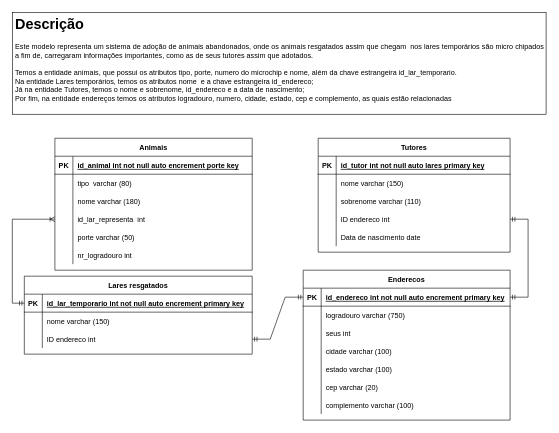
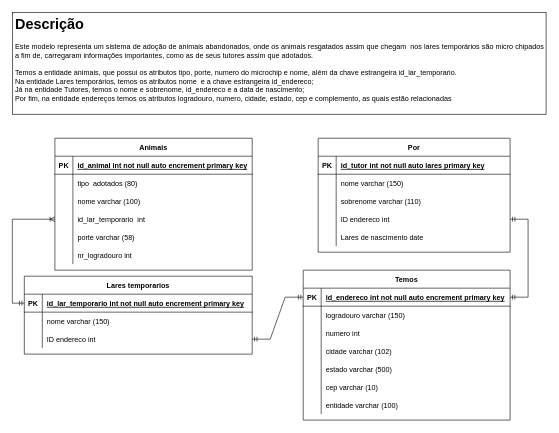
  <mxCell id="0" />
  <mxCell id="1" parent="0" />
  <mxCell id="2" value="Animais" style="shape=table;startSize=30;container=1;collapsible=1;childLayout=tableLayout;fixedRows=1;rowLines=0;fontStyle=1;align=center;resizeLast=1;" vertex="1" parent="1"><mxGeometry x="91" y="230" width="329" height="220" as="geometry" /></mxCell>
  <mxCell id="3" value="" style="shape=tableRow;horizontal=0;startSize=0;swimlaneHead=0;swimlaneBody=0;fillColor=none;collapsible=0;dropTarget=0;points=[[0,0.5],[1,0.5]];portConstraint=eastwest;top=0;left=0;right=0;bottom=1;" vertex="1" parent="2"><mxGeometry y="30" width="329" height="30" as="geometry" /></mxCell>
  <mxCell id="4" value="PK" style="shape=partialRectangle;connectable=0;fillColor=none;top=0;left=0;bottom=0;right=0;fontStyle=1;overflow=hidden;" vertex="1" parent="3"><mxGeometry width="30" height="30" as="geometry"><mxRectangle width="30" height="30" as="alternateBounds" /></mxGeometry></mxCell>
- <mxCell id="5" value="id_animal int not null auto encrement porte key" style="shape=partialRectangle;connectable=0;fillColor=none;top=0;left=0;bottom=0;right=0;align=left;spacingLeft=6;fontStyle=5;overflow=hidden;" vertex="1" parent="3"><mxGeometry x="30" width="299" height="30" as="geometry"><mxRectangle width="299" height="30" as="alternateBounds" /></mxGeometry></mxCell>
+ <mxCell id="5" value="id_animal int not null auto encrement primary key" style="shape=partialRectangle;connectable=0;fillColor=none;top=0;left=0;bottom=0;right=0;align=left;spacingLeft=6;fontStyle=5;overflow=hidden;" vertex="1" parent="3"><mxGeometry x="30" width="299" height="30" as="geometry"><mxRectangle width="299" height="30" as="alternateBounds" /></mxGeometry></mxCell>
  <mxCell id="6" value="" style="shape=tableRow;horizontal=0;startSize=0;swimlaneHead=0;swimlaneBody=0;fillColor=none;collapsible=0;dropTarget=0;points=[[0,0.5],[1,0.5]];portConstraint=eastwest;top=0;left=0;right=0;bottom=0;" vertex="1" parent="2"><mxGeometry y="60" width="329" height="30" as="geometry" /></mxCell>
  <mxCell id="7" value="" style="shape=partialRectangle;connectable=0;fillColor=none;top=0;left=0;bottom=0;right=0;editable=1;overflow=hidden;" vertex="1" parent="6"><mxGeometry width="30" height="30" as="geometry"><mxRectangle width="30" height="30" as="alternateBounds" /></mxGeometry></mxCell>
- <mxCell id="8" value="tipo  varchar (80)" style="shape=partialRectangle;connectable=0;fillColor=none;top=0;left=0;bottom=0;right=0;align=left;spacingLeft=6;overflow=hidden;" vertex="1" parent="6"><mxGeometry x="30" width="299" height="30" as="geometry"><mxRectangle width="299" height="30" as="alternateBounds" /></mxGeometry></mxCell>
+ <mxCell id="8" value="tipo  adotados (80)" style="shape=partialRectangle;connectable=0;fillColor=none;top=0;left=0;bottom=0;right=0;align=left;spacingLeft=6;overflow=hidden;" vertex="1" parent="6"><mxGeometry x="30" width="299" height="30" as="geometry"><mxRectangle width="299" height="30" as="alternateBounds" /></mxGeometry></mxCell>
  <mxCell id="9" value="" style="shape=tableRow;horizontal=0;startSize=0;swimlaneHead=0;swimlaneBody=0;fillColor=none;collapsible=0;dropTarget=0;points=[[0,0.5],[1,0.5]];portConstraint=eastwest;top=0;left=0;right=0;bottom=0;strokeColor=default;" vertex="1" parent="2"><mxGeometry y="90" width="329" height="30" as="geometry" /></mxCell>
  <mxCell id="10" value="" style="shape=partialRectangle;connectable=0;fillColor=none;top=0;left=0;bottom=0;right=0;editable=1;overflow=hidden;strokeColor=default;" vertex="1" parent="9"><mxGeometry width="30" height="30" as="geometry"><mxRectangle width="30" height="30" as="alternateBounds" /></mxGeometry></mxCell>
- <mxCell id="11" value="nome varchar (180)" style="shape=partialRectangle;connectable=0;fillColor=none;top=0;left=0;bottom=0;right=0;align=left;spacingLeft=6;overflow=hidden;strokeColor=default;" vertex="1" parent="9"><mxGeometry x="30" width="299" height="30" as="geometry"><mxRectangle width="299" height="30" as="alternateBounds" /></mxGeometry></mxCell>
+ <mxCell id="11" value="nome varchar (100)" style="shape=partialRectangle;connectable=0;fillColor=none;top=0;left=0;bottom=0;right=0;align=left;spacingLeft=6;overflow=hidden;strokeColor=default;" vertex="1" parent="9"><mxGeometry x="30" width="299" height="30" as="geometry"><mxRectangle width="299" height="30" as="alternateBounds" /></mxGeometry></mxCell>
  <mxCell id="12" value="" style="shape=tableRow;horizontal=0;startSize=0;swimlaneHead=0;swimlaneBody=0;fillColor=none;collapsible=0;dropTarget=0;points=[[0,0.5],[1,0.5]];portConstraint=eastwest;top=0;left=0;right=0;bottom=0;" vertex="1" parent="2"><mxGeometry y="120" width="329" height="30" as="geometry" /></mxCell>
  <mxCell id="13" value="" style="shape=partialRectangle;connectable=0;fillColor=none;top=0;left=0;bottom=0;right=0;editable=1;overflow=hidden;" vertex="1" parent="12"><mxGeometry width="30" height="30" as="geometry"><mxRectangle width="30" height="30" as="alternateBounds" /></mxGeometry></mxCell>
- <mxCell id="14" value="id_lar_representa  int" style="shape=partialRectangle;connectable=0;fillColor=none;top=0;left=0;bottom=0;right=0;align=left;spacingLeft=6;overflow=hidden;" vertex="1" parent="12"><mxGeometry x="30" width="299" height="30" as="geometry"><mxRectangle width="299" height="30" as="alternateBounds" /></mxGeometry></mxCell>
+ <mxCell id="14" value="id_lar_temporario  int" style="shape=partialRectangle;connectable=0;fillColor=none;top=0;left=0;bottom=0;right=0;align=left;spacingLeft=6;overflow=hidden;" vertex="1" parent="12"><mxGeometry x="30" width="299" height="30" as="geometry"><mxRectangle width="299" height="30" as="alternateBounds" /></mxGeometry></mxCell>
  <mxCell id="15" value="" style="shape=tableRow;horizontal=0;startSize=0;swimlaneHead=0;swimlaneBody=0;fillColor=none;collapsible=0;dropTarget=0;points=[[0,0.5],[1,0.5]];portConstraint=eastwest;top=0;left=0;right=0;bottom=0;" vertex="1" parent="2"><mxGeometry y="150" width="329" height="30" as="geometry" /></mxCell>
  <mxCell id="16" value="" style="shape=partialRectangle;connectable=0;fillColor=none;top=0;left=0;bottom=0;right=0;editable=1;overflow=hidden;" vertex="1" parent="15"><mxGeometry width="30" height="30" as="geometry"><mxRectangle width="30" height="30" as="alternateBounds" /></mxGeometry></mxCell>
- <mxCell id="17" value="porte varchar (50)" style="shape=partialRectangle;connectable=0;fillColor=none;top=0;left=0;bottom=0;right=0;align=left;spacingLeft=6;overflow=hidden;" vertex="1" parent="15"><mxGeometry x="30" width="299" height="30" as="geometry"><mxRectangle width="299" height="30" as="alternateBounds" /></mxGeometry></mxCell>
+ <mxCell id="17" value="porte varchar (58)" style="shape=partialRectangle;connectable=0;fillColor=none;top=0;left=0;bottom=0;right=0;align=left;spacingLeft=6;overflow=hidden;" vertex="1" parent="15"><mxGeometry x="30" width="299" height="30" as="geometry"><mxRectangle width="299" height="30" as="alternateBounds" /></mxGeometry></mxCell>
  <mxCell id="18" value="" style="shape=tableRow;horizontal=0;startSize=0;swimlaneHead=0;swimlaneBody=0;fillColor=none;collapsible=0;dropTarget=0;points=[[0,0.5],[1,0.5]];portConstraint=eastwest;top=0;left=0;right=0;bottom=0;" vertex="1" parent="2"><mxGeometry y="180" width="329" height="30" as="geometry" /></mxCell>
  <mxCell id="19" value="" style="shape=partialRectangle;connectable=0;fillColor=none;top=0;left=0;bottom=0;right=0;editable=1;overflow=hidden;" vertex="1" parent="18"><mxGeometry width="30" height="30" as="geometry"><mxRectangle width="30" height="30" as="alternateBounds" /></mxGeometry></mxCell>
  <mxCell id="20" value="nr_logradouro int " style="shape=partialRectangle;connectable=0;fillColor=none;top=0;left=0;bottom=0;right=0;align=left;spacingLeft=6;overflow=hidden;" vertex="1" parent="18"><mxGeometry x="30" width="299" height="30" as="geometry"><mxRectangle width="299" height="30" as="alternateBounds" /></mxGeometry></mxCell>
- <mxCell id="21" value="Tutores" style="shape=table;startSize=30;container=1;collapsible=1;childLayout=tableLayout;fixedRows=1;rowLines=0;fontStyle=1;align=center;resizeLast=1;" vertex="1" parent="1"><mxGeometry x="530" y="230" width="320" height="190" as="geometry" /></mxCell>
+ <mxCell id="21" value="Por" style="shape=table;startSize=30;container=1;collapsible=1;childLayout=tableLayout;fixedRows=1;rowLines=0;fontStyle=1;align=center;resizeLast=1;" vertex="1" parent="1"><mxGeometry x="530" y="230" width="320" height="190" as="geometry" /></mxCell>
  <mxCell id="22" value="" style="shape=tableRow;horizontal=0;startSize=0;swimlaneHead=0;swimlaneBody=0;fillColor=none;collapsible=0;dropTarget=0;points=[[0,0.5],[1,0.5]];portConstraint=eastwest;top=0;left=0;right=0;bottom=1;" vertex="1" parent="21"><mxGeometry y="30" width="320" height="30" as="geometry" /></mxCell>
  <mxCell id="23" value="PK" style="shape=partialRectangle;connectable=0;fillColor=none;top=0;left=0;bottom=0;right=0;fontStyle=1;overflow=hidden;" vertex="1" parent="22"><mxGeometry width="30" height="30" as="geometry"><mxRectangle width="30" height="30" as="alternateBounds" /></mxGeometry></mxCell>
  <mxCell id="24" value="id_tutor int not null auto lares primary key" style="shape=partialRectangle;connectable=0;fillColor=none;top=0;left=0;bottom=0;right=0;align=left;spacingLeft=6;fontStyle=5;overflow=hidden;" vertex="1" parent="22"><mxGeometry x="30" width="290" height="30" as="geometry"><mxRectangle width="290" height="30" as="alternateBounds" /></mxGeometry></mxCell>
  <mxCell id="25" value="" style="shape=tableRow;horizontal=0;startSize=0;swimlaneHead=0;swimlaneBody=0;fillColor=none;collapsible=0;dropTarget=0;points=[[0,0.5],[1,0.5]];portConstraint=eastwest;top=0;left=0;right=0;bottom=0;" vertex="1" parent="21"><mxGeometry y="60" width="320" height="30" as="geometry" /></mxCell>
  <mxCell id="26" value="" style="shape=partialRectangle;connectable=0;fillColor=none;top=0;left=0;bottom=0;right=0;editable=1;overflow=hidden;" vertex="1" parent="25"><mxGeometry width="30" height="30" as="geometry"><mxRectangle width="30" height="30" as="alternateBounds" /></mxGeometry></mxCell>
  <mxCell id="27" value="nome varchar (150)" style="shape=partialRectangle;connectable=0;fillColor=none;top=0;left=0;bottom=0;right=0;align=left;spacingLeft=6;overflow=hidden;" vertex="1" parent="25"><mxGeometry x="30" width="290" height="30" as="geometry"><mxRectangle width="290" height="30" as="alternateBounds" /></mxGeometry></mxCell>
  <mxCell id="28" value="" style="shape=tableRow;horizontal=0;startSize=0;swimlaneHead=0;swimlaneBody=0;fillColor=none;collapsible=0;dropTarget=0;points=[[0,0.5],[1,0.5]];portConstraint=eastwest;top=0;left=0;right=0;bottom=0;" vertex="1" parent="21"><mxGeometry y="90" width="320" height="30" as="geometry" /></mxCell>
  <mxCell id="29" value="" style="shape=partialRectangle;connectable=0;fillColor=none;top=0;left=0;bottom=0;right=0;editable=1;overflow=hidden;" vertex="1" parent="28"><mxGeometry width="30" height="30" as="geometry"><mxRectangle width="30" height="30" as="alternateBounds" /></mxGeometry></mxCell>
  <mxCell id="30" value="sobrenome varchar (110)" style="shape=partialRectangle;connectable=0;fillColor=none;top=0;left=0;bottom=0;right=0;align=left;spacingLeft=6;overflow=hidden;" vertex="1" parent="28"><mxGeometry x="30" width="290" height="30" as="geometry"><mxRectangle width="290" height="30" as="alternateBounds" /></mxGeometry></mxCell>
  <mxCell id="31" value="" style="shape=tableRow;horizontal=0;startSize=0;swimlaneHead=0;swimlaneBody=0;fillColor=none;collapsible=0;dropTarget=0;points=[[0,0.5],[1,0.5]];portConstraint=eastwest;top=0;left=0;right=0;bottom=0;" vertex="1" parent="21"><mxGeometry y="120" width="320" height="30" as="geometry" /></mxCell>
  <mxCell id="32" value="" style="shape=partialRectangle;connectable=0;fillColor=none;top=0;left=0;bottom=0;right=0;editable=1;overflow=hidden;" vertex="1" parent="31"><mxGeometry width="30" height="30" as="geometry"><mxRectangle width="30" height="30" as="alternateBounds" /></mxGeometry></mxCell>
  <mxCell id="33" value="ID endereco int" style="shape=partialRectangle;connectable=0;fillColor=none;top=0;left=0;bottom=0;right=0;align=left;spacingLeft=6;overflow=hidden;" vertex="1" parent="31"><mxGeometry x="30" width="290" height="30" as="geometry"><mxRectangle width="290" height="30" as="alternateBounds" /></mxGeometry></mxCell>
  <mxCell id="34" value="" style="shape=tableRow;horizontal=0;startSize=0;swimlaneHead=0;swimlaneBody=0;fillColor=none;collapsible=0;dropTarget=0;points=[[0,0.5],[1,0.5]];portConstraint=eastwest;top=0;left=0;right=0;bottom=0;" vertex="1" parent="21"><mxGeometry y="150" width="320" height="30" as="geometry" /></mxCell>
  <mxCell id="35" value="" style="shape=partialRectangle;connectable=0;fillColor=none;top=0;left=0;bottom=0;right=0;editable=1;overflow=hidden;" vertex="1" parent="34"><mxGeometry width="30" height="30" as="geometry"><mxRectangle width="30" height="30" as="alternateBounds" /></mxGeometry></mxCell>
- <mxCell id="36" value="Data de nascimento date    " style="shape=partialRectangle;connectable=0;fillColor=none;top=0;left=0;bottom=0;right=0;align=left;spacingLeft=6;overflow=hidden;" vertex="1" parent="34"><mxGeometry x="30" width="290" height="30" as="geometry"><mxRectangle width="290" height="30" as="alternateBounds" /></mxGeometry></mxCell>
- <mxCell id="37" value="Lares resgatados" style="shape=table;startSize=30;container=1;collapsible=1;childLayout=tableLayout;fixedRows=1;rowLines=0;fontStyle=1;align=center;resizeLast=1;" vertex="1" parent="1"><mxGeometry x="40" y="460" width="380" height="130" as="geometry" /></mxCell>
+ <mxCell id="36" value="Lares de nascimento date    " style="shape=partialRectangle;connectable=0;fillColor=none;top=0;left=0;bottom=0;right=0;align=left;spacingLeft=6;overflow=hidden;" vertex="1" parent="34"><mxGeometry x="30" width="290" height="30" as="geometry"><mxRectangle width="290" height="30" as="alternateBounds" /></mxGeometry></mxCell>
+ <mxCell id="37" value="Lares temporarios" style="shape=table;startSize=30;container=1;collapsible=1;childLayout=tableLayout;fixedRows=1;rowLines=0;fontStyle=1;align=center;resizeLast=1;" vertex="1" parent="1"><mxGeometry x="40" y="460" width="380" height="130" as="geometry" /></mxCell>
  <mxCell id="38" value="" style="shape=tableRow;horizontal=0;startSize=0;swimlaneHead=0;swimlaneBody=0;fillColor=none;collapsible=0;dropTarget=0;points=[[0,0.5],[1,0.5]];portConstraint=eastwest;top=0;left=0;right=0;bottom=1;" vertex="1" parent="37"><mxGeometry y="30" width="380" height="30" as="geometry" /></mxCell>
  <mxCell id="39" value="PK" style="shape=partialRectangle;connectable=0;fillColor=none;top=0;left=0;bottom=0;right=0;fontStyle=1;overflow=hidden;" vertex="1" parent="38"><mxGeometry width="30" height="30" as="geometry"><mxRectangle width="30" height="30" as="alternateBounds" /></mxGeometry></mxCell>
  <mxCell id="40" value="id_lar_temporario int not null auto encrement primary key" style="shape=partialRectangle;connectable=0;fillColor=none;top=0;left=0;bottom=0;right=0;align=left;spacingLeft=6;fontStyle=5;overflow=hidden;" vertex="1" parent="38"><mxGeometry x="30" width="350" height="30" as="geometry"><mxRectangle width="350" height="30" as="alternateBounds" /></mxGeometry></mxCell>
  <mxCell id="41" value="" style="shape=tableRow;horizontal=0;startSize=0;swimlaneHead=0;swimlaneBody=0;fillColor=none;collapsible=0;dropTarget=0;points=[[0,0.5],[1,0.5]];portConstraint=eastwest;top=0;left=0;right=0;bottom=0;" vertex="1" parent="37"><mxGeometry y="60" width="380" height="30" as="geometry" /></mxCell>
  <mxCell id="42" value="" style="shape=partialRectangle;connectable=0;fillColor=none;top=0;left=0;bottom=0;right=0;editable=1;overflow=hidden;" vertex="1" parent="41"><mxGeometry width="30" height="30" as="geometry"><mxRectangle width="30" height="30" as="alternateBounds" /></mxGeometry></mxCell>
  <mxCell id="43" value="nome varchar (150)" style="shape=partialRectangle;connectable=0;fillColor=none;top=0;left=0;bottom=0;right=0;align=left;spacingLeft=6;overflow=hidden;" vertex="1" parent="41"><mxGeometry x="30" width="350" height="30" as="geometry"><mxRectangle width="350" height="30" as="alternateBounds" /></mxGeometry></mxCell>
  <mxCell id="44" value="" style="shape=tableRow;horizontal=0;startSize=0;swimlaneHead=0;swimlaneBody=0;fillColor=none;collapsible=0;dropTarget=0;points=[[0,0.5],[1,0.5]];portConstraint=eastwest;top=0;left=0;right=0;bottom=0;" vertex="1" parent="37"><mxGeometry y="90" width="380" height="30" as="geometry" /></mxCell>
  <mxCell id="45" value="" style="shape=partialRectangle;connectable=0;fillColor=none;top=0;left=0;bottom=0;right=0;editable=1;overflow=hidden;" vertex="1" parent="44"><mxGeometry width="30" height="30" as="geometry"><mxRectangle width="30" height="30" as="alternateBounds" /></mxGeometry></mxCell>
  <mxCell id="46" value="ID endereco int" style="shape=partialRectangle;connectable=0;fillColor=none;top=0;left=0;bottom=0;right=0;align=left;spacingLeft=6;overflow=hidden;" vertex="1" parent="44"><mxGeometry x="30" width="350" height="30" as="geometry"><mxRectangle width="350" height="30" as="alternateBounds" /></mxGeometry></mxCell>
- <mxCell id="47" value="Enderecos" style="shape=table;startSize=30;container=1;collapsible=1;childLayout=tableLayout;fixedRows=1;rowLines=0;fontStyle=1;align=center;resizeLast=1;" vertex="1" parent="1"><mxGeometry x="505" y="450" width="345" height="250" as="geometry" /></mxCell>
+ <mxCell id="47" value="Temos" style="shape=table;startSize=30;container=1;collapsible=1;childLayout=tableLayout;fixedRows=1;rowLines=0;fontStyle=1;align=center;resizeLast=1;" vertex="1" parent="1"><mxGeometry x="505" y="450" width="345" height="250" as="geometry" /></mxCell>
  <mxCell id="48" value="" style="shape=tableRow;horizontal=0;startSize=0;swimlaneHead=0;swimlaneBody=0;fillColor=none;collapsible=0;dropTarget=0;points=[[0,0.5],[1,0.5]];portConstraint=eastwest;top=0;left=0;right=0;bottom=1;" vertex="1" parent="47"><mxGeometry y="30" width="345" height="30" as="geometry" /></mxCell>
  <mxCell id="49" value="PK" style="shape=partialRectangle;connectable=0;fillColor=none;top=0;left=0;bottom=0;right=0;fontStyle=1;overflow=hidden;" vertex="1" parent="48"><mxGeometry width="30" height="30" as="geometry"><mxRectangle width="30" height="30" as="alternateBounds" /></mxGeometry></mxCell>
  <mxCell id="50" value="id_endereco int not null auto encrement primary key" style="shape=partialRectangle;connectable=0;fillColor=none;top=0;left=0;bottom=0;right=0;align=left;spacingLeft=6;fontStyle=5;overflow=hidden;" vertex="1" parent="48"><mxGeometry x="30" width="315" height="30" as="geometry"><mxRectangle width="315" height="30" as="alternateBounds" /></mxGeometry></mxCell>
  <mxCell id="51" value="" style="shape=tableRow;horizontal=0;startSize=0;swimlaneHead=0;swimlaneBody=0;fillColor=none;collapsible=0;dropTarget=0;points=[[0,0.5],[1,0.5]];portConstraint=eastwest;top=0;left=0;right=0;bottom=0;" vertex="1" parent="47"><mxGeometry y="60" width="345" height="30" as="geometry" /></mxCell>
  <mxCell id="52" value="" style="shape=partialRectangle;connectable=0;fillColor=none;top=0;left=0;bottom=0;right=0;editable=1;overflow=hidden;" vertex="1" parent="51"><mxGeometry width="30" height="30" as="geometry"><mxRectangle width="30" height="30" as="alternateBounds" /></mxGeometry></mxCell>
- <mxCell id="53" value="logradouro varchar (750)" style="shape=partialRectangle;connectable=0;fillColor=none;top=0;left=0;bottom=0;right=0;align=left;spacingLeft=6;overflow=hidden;" vertex="1" parent="51"><mxGeometry x="30" width="315" height="30" as="geometry"><mxRectangle width="315" height="30" as="alternateBounds" /></mxGeometry></mxCell>
+ <mxCell id="53" value="logradouro varchar (150)" style="shape=partialRectangle;connectable=0;fillColor=none;top=0;left=0;bottom=0;right=0;align=left;spacingLeft=6;overflow=hidden;" vertex="1" parent="51"><mxGeometry x="30" width="315" height="30" as="geometry"><mxRectangle width="315" height="30" as="alternateBounds" /></mxGeometry></mxCell>
  <mxCell id="54" value="" style="shape=tableRow;horizontal=0;startSize=0;swimlaneHead=0;swimlaneBody=0;fillColor=none;collapsible=0;dropTarget=0;points=[[0,0.5],[1,0.5]];portConstraint=eastwest;top=0;left=0;right=0;bottom=0;" vertex="1" parent="47"><mxGeometry y="90" width="345" height="30" as="geometry" /></mxCell>
  <mxCell id="55" value="" style="shape=partialRectangle;connectable=0;fillColor=none;top=0;left=0;bottom=0;right=0;editable=1;overflow=hidden;" vertex="1" parent="54"><mxGeometry width="30" height="30" as="geometry"><mxRectangle width="30" height="30" as="alternateBounds" /></mxGeometry></mxCell>
- <mxCell id="56" value="seus int" style="shape=partialRectangle;connectable=0;fillColor=none;top=0;left=0;bottom=0;right=0;align=left;spacingLeft=6;overflow=hidden;" vertex="1" parent="54"><mxGeometry x="30" width="315" height="30" as="geometry"><mxRectangle width="315" height="30" as="alternateBounds" /></mxGeometry></mxCell>
+ <mxCell id="56" value="numero int" style="shape=partialRectangle;connectable=0;fillColor=none;top=0;left=0;bottom=0;right=0;align=left;spacingLeft=6;overflow=hidden;" vertex="1" parent="54"><mxGeometry x="30" width="315" height="30" as="geometry"><mxRectangle width="315" height="30" as="alternateBounds" /></mxGeometry></mxCell>
  <mxCell id="57" value="" style="shape=tableRow;horizontal=0;startSize=0;swimlaneHead=0;swimlaneBody=0;fillColor=none;collapsible=0;dropTarget=0;points=[[0,0.5],[1,0.5]];portConstraint=eastwest;top=0;left=0;right=0;bottom=0;" vertex="1" parent="47"><mxGeometry y="120" width="345" height="30" as="geometry" /></mxCell>
  <mxCell id="58" value="" style="shape=partialRectangle;connectable=0;fillColor=none;top=0;left=0;bottom=0;right=0;editable=1;overflow=hidden;" vertex="1" parent="57"><mxGeometry width="30" height="30" as="geometry"><mxRectangle width="30" height="30" as="alternateBounds" /></mxGeometry></mxCell>
- <mxCell id="59" value="cidade varchar (100)" style="shape=partialRectangle;connectable=0;fillColor=none;top=0;left=0;bottom=0;right=0;align=left;spacingLeft=6;overflow=hidden;" vertex="1" parent="57"><mxGeometry x="30" width="315" height="30" as="geometry"><mxRectangle width="315" height="30" as="alternateBounds" /></mxGeometry></mxCell>
+ <mxCell id="59" value="cidade varchar (102)" style="shape=partialRectangle;connectable=0;fillColor=none;top=0;left=0;bottom=0;right=0;align=left;spacingLeft=6;overflow=hidden;" vertex="1" parent="57"><mxGeometry x="30" width="315" height="30" as="geometry"><mxRectangle width="315" height="30" as="alternateBounds" /></mxGeometry></mxCell>
  <mxCell id="60" value="" style="shape=tableRow;horizontal=0;startSize=0;swimlaneHead=0;swimlaneBody=0;fillColor=none;collapsible=0;dropTarget=0;points=[[0,0.5],[1,0.5]];portConstraint=eastwest;top=0;left=0;right=0;bottom=0;" vertex="1" parent="47"><mxGeometry y="150" width="345" height="30" as="geometry" /></mxCell>
  <mxCell id="61" value="" style="shape=partialRectangle;connectable=0;fillColor=none;top=0;left=0;bottom=0;right=0;editable=1;overflow=hidden;" vertex="1" parent="60"><mxGeometry width="30" height="30" as="geometry"><mxRectangle width="30" height="30" as="alternateBounds" /></mxGeometry></mxCell>
- <mxCell id="62" value="estado varchar (100)" style="shape=partialRectangle;connectable=0;fillColor=none;top=0;left=0;bottom=0;right=0;align=left;spacingLeft=6;overflow=hidden;" vertex="1" parent="60"><mxGeometry x="30" width="315" height="30" as="geometry"><mxRectangle width="315" height="30" as="alternateBounds" /></mxGeometry></mxCell>
+ <mxCell id="62" value="estado varchar (500)" style="shape=partialRectangle;connectable=0;fillColor=none;top=0;left=0;bottom=0;right=0;align=left;spacingLeft=6;overflow=hidden;" vertex="1" parent="60"><mxGeometry x="30" width="315" height="30" as="geometry"><mxRectangle width="315" height="30" as="alternateBounds" /></mxGeometry></mxCell>
  <mxCell id="63" value="" style="shape=tableRow;horizontal=0;startSize=0;swimlaneHead=0;swimlaneBody=0;fillColor=none;collapsible=0;dropTarget=0;points=[[0,0.5],[1,0.5]];portConstraint=eastwest;top=0;left=0;right=0;bottom=0;" vertex="1" parent="47"><mxGeometry y="180" width="345" height="30" as="geometry" /></mxCell>
  <mxCell id="64" value="" style="shape=partialRectangle;connectable=0;fillColor=none;top=0;left=0;bottom=0;right=0;editable=1;overflow=hidden;" vertex="1" parent="63"><mxGeometry width="30" height="30" as="geometry"><mxRectangle width="30" height="30" as="alternateBounds" /></mxGeometry></mxCell>
- <mxCell id="65" value="cep varchar (20)" style="shape=partialRectangle;connectable=0;fillColor=none;top=0;left=0;bottom=0;right=0;align=left;spacingLeft=6;overflow=hidden;" vertex="1" parent="63"><mxGeometry x="30" width="315" height="30" as="geometry"><mxRectangle width="315" height="30" as="alternateBounds" /></mxGeometry></mxCell>
+ <mxCell id="65" value="cep varchar (10)" style="shape=partialRectangle;connectable=0;fillColor=none;top=0;left=0;bottom=0;right=0;align=left;spacingLeft=6;overflow=hidden;" vertex="1" parent="63"><mxGeometry x="30" width="315" height="30" as="geometry"><mxRectangle width="315" height="30" as="alternateBounds" /></mxGeometry></mxCell>
  <mxCell id="66" value="" style="shape=tableRow;horizontal=0;startSize=0;swimlaneHead=0;swimlaneBody=0;fillColor=none;collapsible=0;dropTarget=0;points=[[0,0.5],[1,0.5]];portConstraint=eastwest;top=0;left=0;right=0;bottom=0;" vertex="1" parent="47"><mxGeometry y="210" width="345" height="30" as="geometry" /></mxCell>
  <mxCell id="67" value="" style="shape=partialRectangle;connectable=0;fillColor=none;top=0;left=0;bottom=0;right=0;editable=1;overflow=hidden;" vertex="1" parent="66"><mxGeometry width="30" height="30" as="geometry"><mxRectangle width="30" height="30" as="alternateBounds" /></mxGeometry></mxCell>
- <mxCell id="68" value="complemento varchar (100)" style="shape=partialRectangle;connectable=0;fillColor=none;top=0;left=0;bottom=0;right=0;align=left;spacingLeft=6;overflow=hidden;" vertex="1" parent="66"><mxGeometry x="30" width="315" height="30" as="geometry"><mxRectangle width="315" height="30" as="alternateBounds" /></mxGeometry></mxCell>
+ <mxCell id="68" value="entidade varchar (100)" style="shape=partialRectangle;connectable=0;fillColor=none;top=0;left=0;bottom=0;right=0;align=left;spacingLeft=6;overflow=hidden;" vertex="1" parent="66"><mxGeometry x="30" width="315" height="30" as="geometry"><mxRectangle width="315" height="30" as="alternateBounds" /></mxGeometry></mxCell>
  <mxCell id="69" value="" style="edgeStyle=entityRelationEdgeStyle;fontSize=12;html=1;endArrow=ERmandOne;startArrow=ERmandOne;rounded=0;entryX=0;entryY=0.5;entryDx=0;entryDy=0;exitX=1;exitY=0.5;exitDx=0;exitDy=0;" edge="1" parent="1" source="44" target="48"><mxGeometry width="100" height="100" relative="1" as="geometry"><mxPoint x="400" y="640" as="sourcePoint" /><mxPoint x="500" y="540" as="targetPoint" /></mxGeometry></mxCell>
  <mxCell id="70" value="" style="edgeStyle=entityRelationEdgeStyle;fontSize=12;html=1;endArrow=ERmandOne;startArrow=ERmandOne;rounded=0;entryX=1;entryY=0.5;entryDx=0;entryDy=0;exitX=1;exitY=0.5;exitDx=0;exitDy=0;" edge="1" parent="1" source="48" target="31"><mxGeometry width="100" height="100" relative="1" as="geometry"><mxPoint x="870" y="460" as="sourcePoint" /><mxPoint x="970" y="360" as="targetPoint" /></mxGeometry></mxCell>
  <mxCell id="71" value="&lt;h1&gt;Descrição&lt;/h1&gt;&lt;p&gt;&lt;/p&gt;&lt;div style=&quot;text-align: justify;&quot;&gt;Este modelo representa um sistema de adoção de animais abandonados, onde os animais resgatados assim que chegam &amp;nbsp;nos lares temporários são micro chipados a fim de, carregaram informações importantes, como as de seus tutores assim que adotados.&lt;/div&gt;&lt;div style=&quot;text-align: justify;&quot;&gt;&lt;br&gt;&lt;/div&gt;&lt;div style=&quot;text-align: justify;&quot;&gt;Temos a entidade animais, que possui os atributos tipo, porte, numero do microchip e nome, além da chave estrangeira id_lar_temporario.&lt;/div&gt;&lt;div style=&quot;text-align: justify;&quot;&gt;Na entidade Lares temporários, temos os atributos nome &amp;nbsp;e a chave estrangeira id_endereco;&lt;/div&gt;&lt;div style=&quot;text-align: justify;&quot;&gt;Já na entidade Tutores, temos o nome e sobrenome, id_endereco e a data de nascimento;&lt;/div&gt;&lt;div style=&quot;text-align: justify;&quot;&gt;Por fim, na entidade endereços temos os atributos logradouro, numero, cidade, estado, cep e complemento, as quais estão relacionadas&amp;nbsp;&lt;/div&gt;&lt;p&gt;&lt;/p&gt;" style="text;html=1;spacing=5;spacingTop=-20;whiteSpace=wrap;overflow=hidden;rounded=0;strokeColor=default;" vertex="1" parent="1"><mxGeometry x="20" y="20" width="890" height="170" as="geometry" /></mxCell>
  <mxCell id="72" value="" style="edgeStyle=orthogonalEdgeStyle;fontSize=12;html=1;endArrow=ERoneToMany;startArrow=ERmandOne;rounded=0;entryX=0;entryY=0.5;entryDx=0;entryDy=0;exitX=0;exitY=0.5;exitDx=0;exitDy=0;" edge="1" parent="1" source="38" target="12"><mxGeometry width="100" height="100" relative="1" as="geometry"><mxPoint x="-30" y="470" as="sourcePoint" /><mxPoint x="70" y="370" as="targetPoint" /><Array as="points"><mxPoint x="20" y="505" /><mxPoint x="20" y="365" /></Array></mxGeometry></mxCell>
